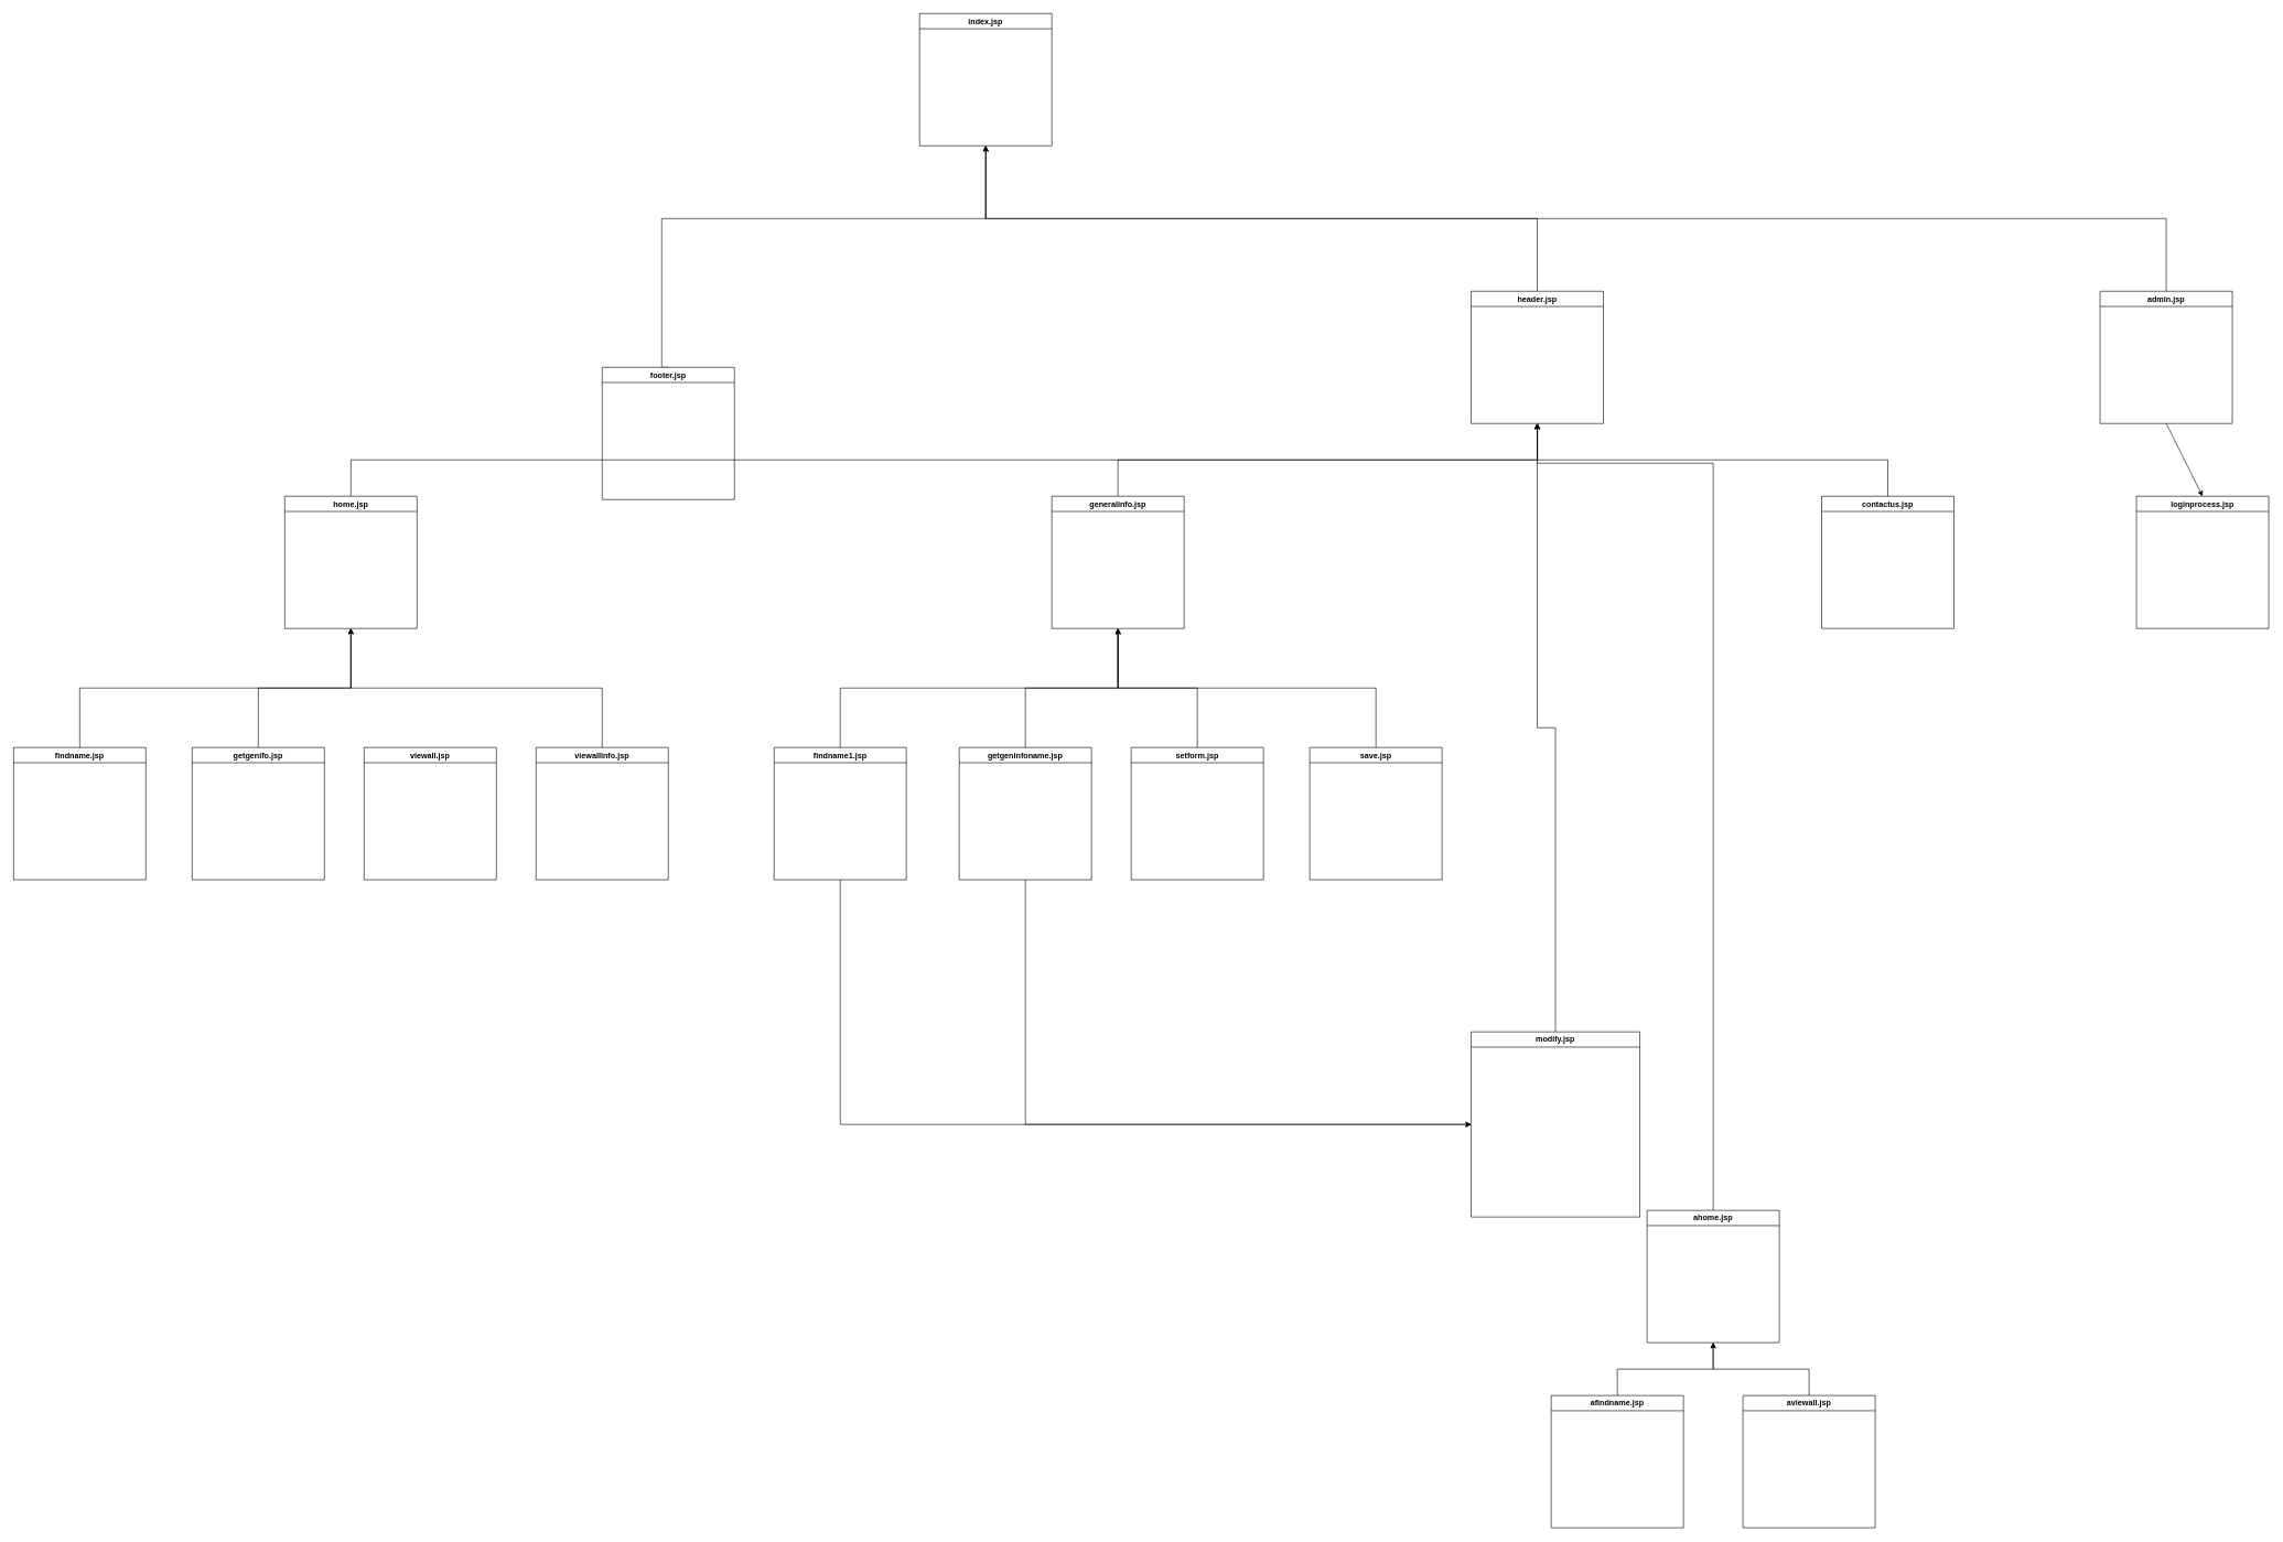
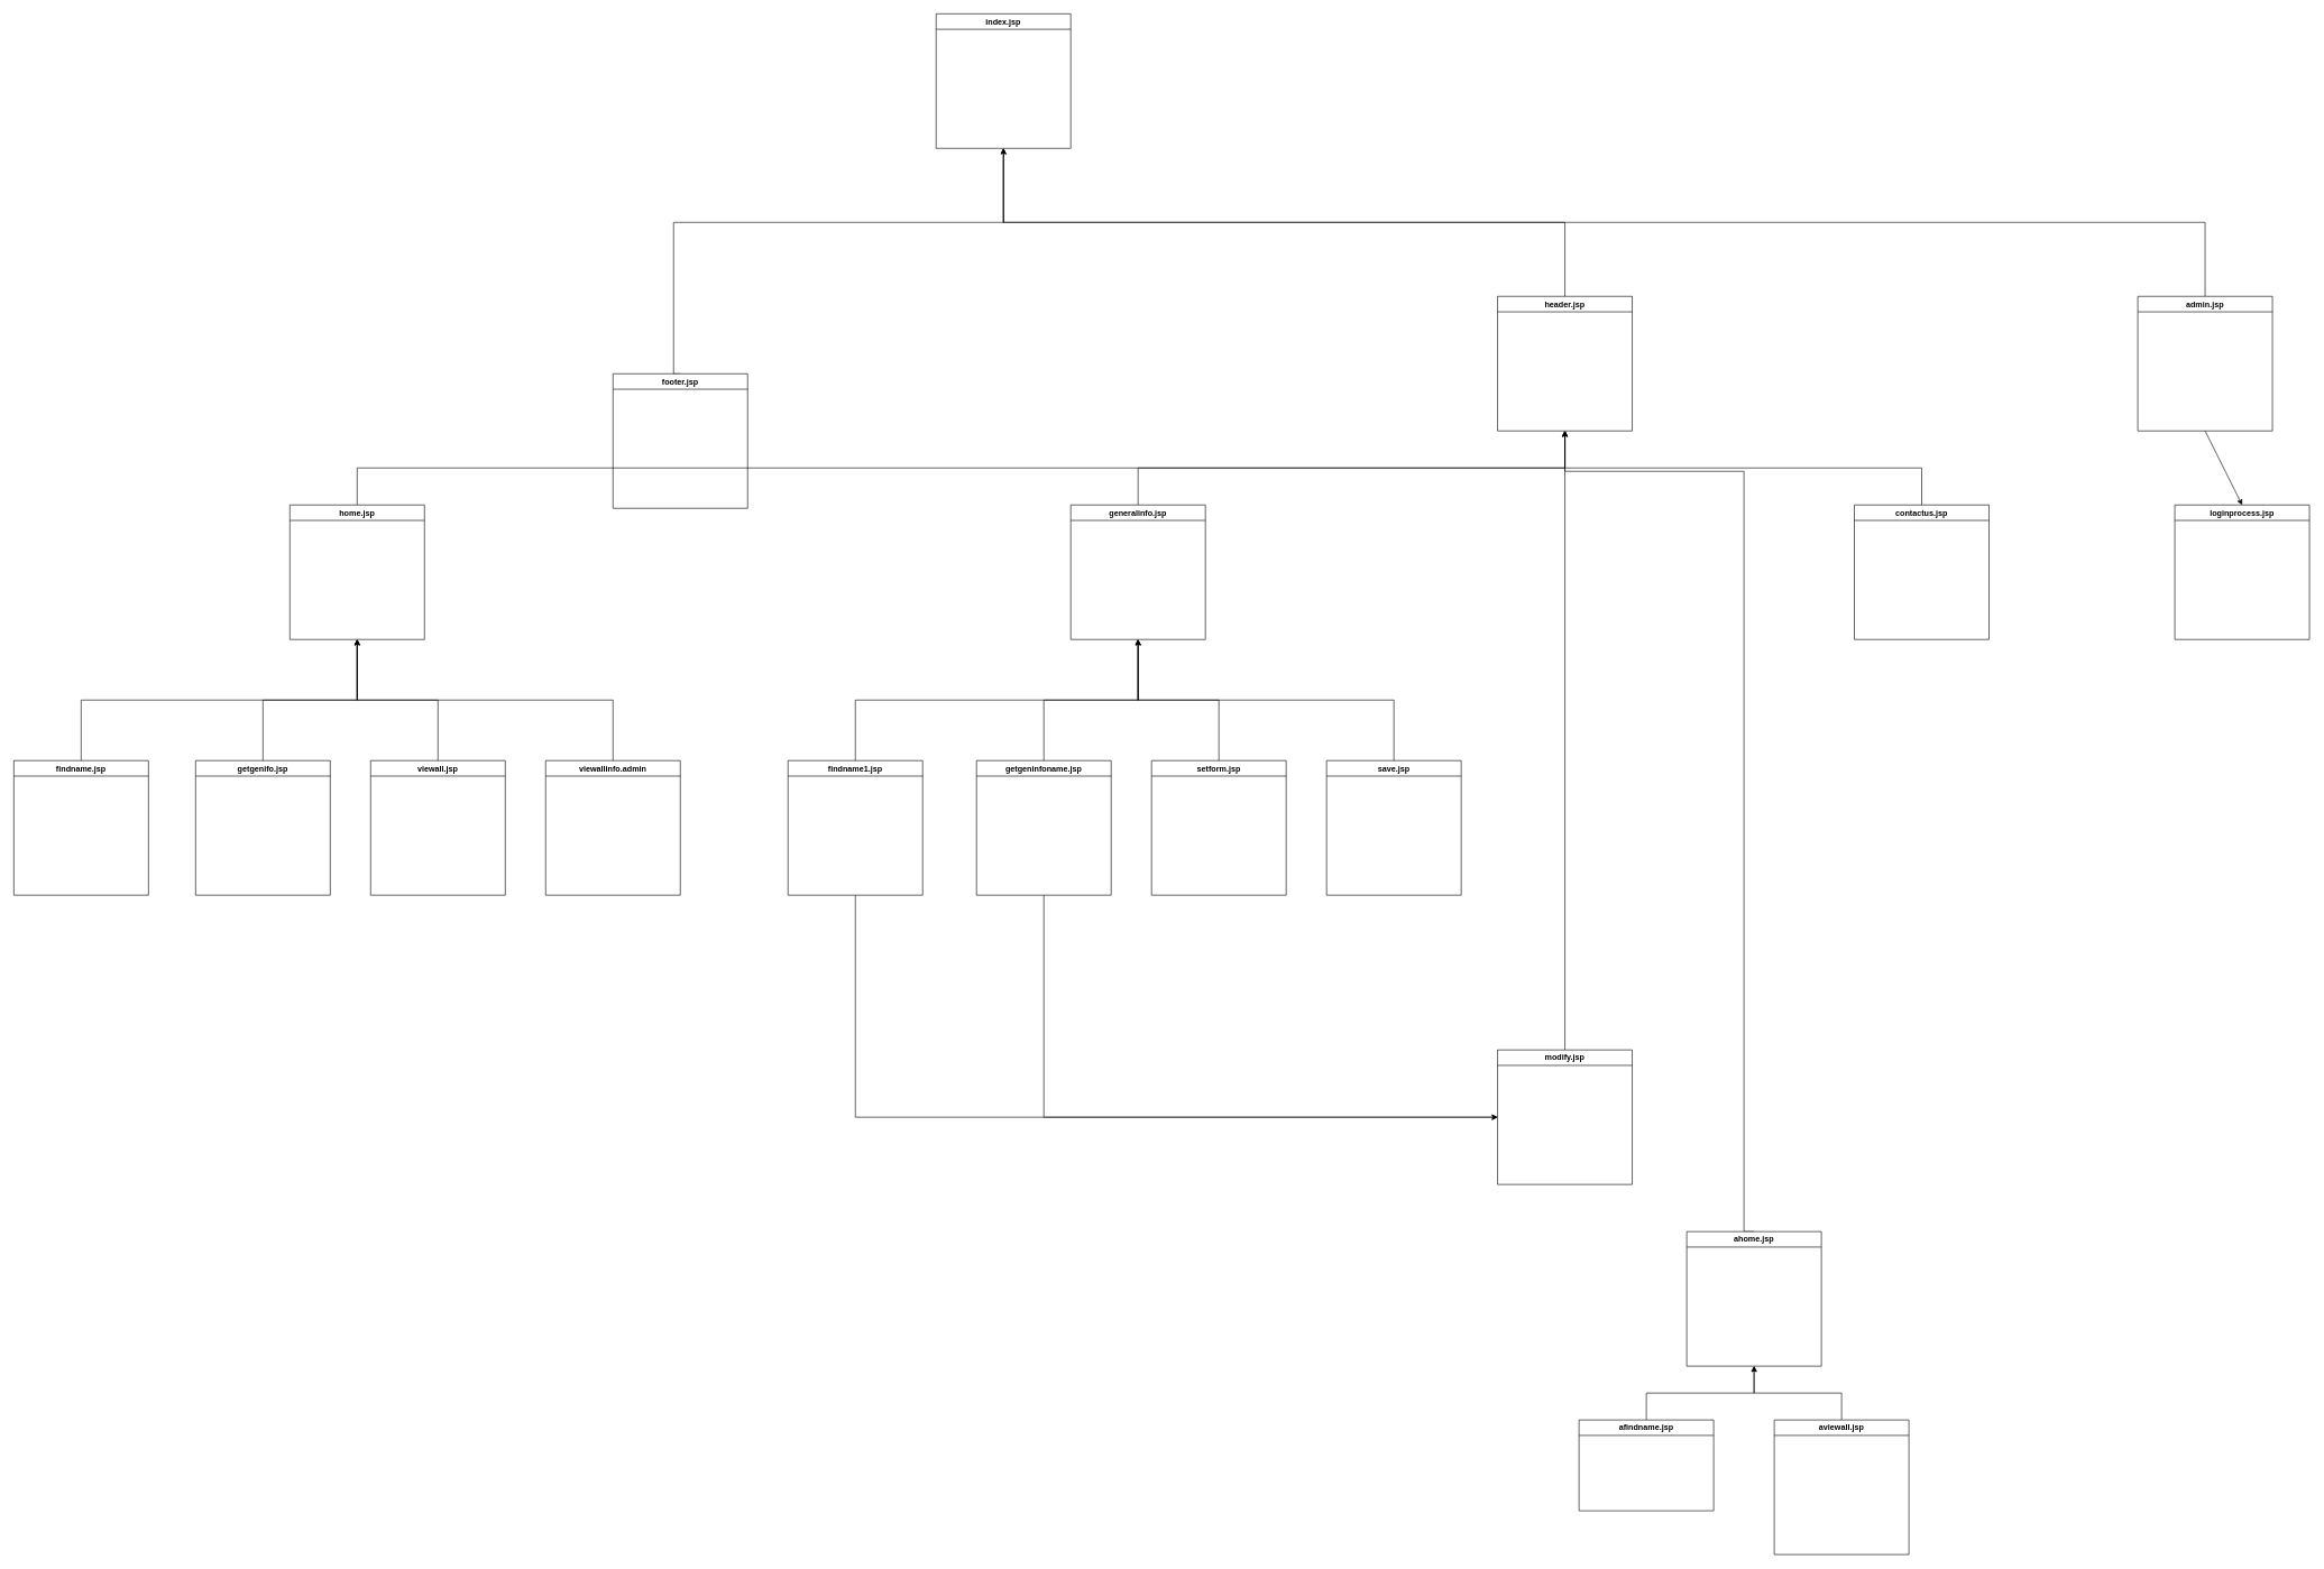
  <mxCell id="0" />
  <mxCell id="1" parent="0" />
  <mxCell id="2" value="index.jsp" style="swimlane;whiteSpace=wrap;html=1;" vertex="1" parent="1"><mxGeometry x="1390" y="20" width="200" height="200" as="geometry" /></mxCell>
  <mxCell id="3" style="edgeStyle=orthogonalEdgeStyle;rounded=0;orthogonalLoop=1;jettySize=auto;html=1;exitX=0.5;exitY=0;exitDx=0;exitDy=0;entryX=0.5;entryY=1;entryDx=0;entryDy=0;" edge="1" parent="1" source="4" target="16"><mxGeometry relative="1" as="geometry" /></mxCell>
  <mxCell id="4" value="home.jsp" style="swimlane;whiteSpace=wrap;html=1;" vertex="1" parent="1"><mxGeometry x="430" y="750" width="200" height="200" as="geometry" /></mxCell>
  <mxCell id="5" style="edgeStyle=orthogonalEdgeStyle;rounded=0;orthogonalLoop=1;jettySize=auto;html=1;exitX=0.5;exitY=0;exitDx=0;exitDy=0;entryX=0.5;entryY=1;entryDx=0;entryDy=0;" edge="1" parent="1" source="6" target="16"><mxGeometry relative="1" as="geometry" /></mxCell>
  <mxCell id="6" value="generalinfo.jsp" style="swimlane;whiteSpace=wrap;html=1;" vertex="1" parent="1"><mxGeometry x="1590" y="750" width="200" height="200" as="geometry" /></mxCell>
  <mxCell id="7" style="edgeStyle=orthogonalEdgeStyle;rounded=0;orthogonalLoop=1;jettySize=auto;html=1;exitX=0.5;exitY=0;exitDx=0;exitDy=0;entryX=0.5;entryY=1;entryDx=0;entryDy=0;" edge="1" parent="1" source="8" target="16"><mxGeometry relative="1" as="geometry" /></mxCell>
- <mxCell id="8" value="modify.jsp" style="swimlane;whiteSpace=wrap;html=1;" vertex="1" parent="1"><mxGeometry x="2224" y="1560" width="255" height="280" as="geometry" /></mxCell>
+ <mxCell id="8" value="modify.jsp" style="swimlane;whiteSpace=wrap;html=1;" vertex="1" parent="1"><mxGeometry x="2224" y="1560" width="200" height="200" as="geometry" /></mxCell>
  <mxCell id="9" style="edgeStyle=orthogonalEdgeStyle;rounded=0;orthogonalLoop=1;jettySize=auto;html=1;exitX=0.5;exitY=0;exitDx=0;exitDy=0;entryX=0.5;entryY=1;entryDx=0;entryDy=0;" edge="1" parent="1" source="10" target="16"><mxGeometry relative="1" as="geometry"><mxPoint x="2304" y="630" as="targetPoint" /><Array as="points"><mxPoint x="2590" y="700" /><mxPoint x="2324" y="700" /></Array></mxGeometry></mxCell>
- <mxCell id="10" value="ahome.jsp" style="swimlane;whiteSpace=wrap;html=1;" vertex="1" parent="1"><mxGeometry x="2490" y="1830" width="200" height="200" as="geometry" /></mxCell>
+ <mxCell id="10" value="ahome.jsp" style="swimlane;whiteSpace=wrap;html=1;" vertex="1" parent="1"><mxGeometry x="2505" y="1830" width="200" height="200" as="geometry" /></mxCell>
  <mxCell id="11" style="edgeStyle=orthogonalEdgeStyle;rounded=0;orthogonalLoop=1;jettySize=auto;html=1;exitX=0.5;exitY=0;exitDx=0;exitDy=0;entryX=0.5;entryY=1;entryDx=0;entryDy=0;" edge="1" parent="1" source="12" target="16"><mxGeometry relative="1" as="geometry" /></mxCell>
  <mxCell id="12" value="contactus.jsp" style="swimlane;whiteSpace=wrap;html=1;" vertex="1" parent="1"><mxGeometry x="2754" y="750" width="200" height="200" as="geometry" /></mxCell>
  <mxCell id="13" style="edgeStyle=orthogonalEdgeStyle;rounded=0;orthogonalLoop=1;jettySize=auto;html=1;exitX=0.5;exitY=0;exitDx=0;exitDy=0;entryX=0.5;entryY=1;entryDx=0;entryDy=0;" edge="1" parent="1" source="14" target="2"><mxGeometry relative="1" as="geometry" /></mxCell>
  <mxCell id="14" value="admin.jsp" style="swimlane;whiteSpace=wrap;html=1;" vertex="1" parent="1"><mxGeometry x="3175" y="440" width="200" height="200" as="geometry" /></mxCell>
  <mxCell id="15" style="edgeStyle=orthogonalEdgeStyle;rounded=0;orthogonalLoop=1;jettySize=auto;html=1;exitX=0.5;exitY=0;exitDx=0;exitDy=0;entryX=0.5;entryY=1;entryDx=0;entryDy=0;" edge="1" parent="1" source="16" target="2"><mxGeometry relative="1" as="geometry" /></mxCell>
  <mxCell id="16" value="header.jsp" style="swimlane;whiteSpace=wrap;html=1;startSize=23;" vertex="1" parent="1"><mxGeometry x="2224" y="440" width="200" height="200" as="geometry" /></mxCell>
  <mxCell id="17" value="loginprocess.jsp" style="swimlane;whiteSpace=wrap;html=1;" vertex="1" parent="1"><mxGeometry x="3230" y="750" width="200" height="200" as="geometry" /></mxCell>
  <mxCell id="18" value="" style="endArrow=classic;html=1;rounded=0;entryX=0.5;entryY=0;entryDx=0;entryDy=0;exitX=0.5;exitY=1;exitDx=0;exitDy=0;" edge="1" parent="1" source="14" target="17"><mxGeometry width="50" height="50" relative="1" as="geometry"><mxPoint x="3340" y="640" as="sourcePoint" /><mxPoint x="3355" y="650" as="targetPoint" /><Array as="points" /></mxGeometry></mxCell>
  <mxCell id="19" style="edgeStyle=orthogonalEdgeStyle;rounded=0;orthogonalLoop=1;jettySize=auto;html=1;exitX=0.5;exitY=0;exitDx=0;exitDy=0;entryX=0.5;entryY=1;entryDx=0;entryDy=0;" edge="1" parent="1" source="20" target="2"><mxGeometry relative="1" as="geometry"><Array as="points"><mxPoint x="1000" y="330" /><mxPoint x="1490" y="330" /></Array></mxGeometry></mxCell>
  <mxCell id="20" value="footer.jsp" style="swimlane;whiteSpace=wrap;html=1;" vertex="1" parent="1"><mxGeometry x="910" y="555" width="200" height="200" as="geometry" /></mxCell>
  <mxCell id="21" style="edgeStyle=orthogonalEdgeStyle;rounded=0;orthogonalLoop=1;jettySize=auto;html=1;exitX=0.5;exitY=0;exitDx=0;exitDy=0;entryX=0.5;entryY=1;entryDx=0;entryDy=0;" edge="1" parent="1" source="22" target="4"><mxGeometry relative="1" as="geometry" /></mxCell>
  <mxCell id="22" value="findname.jsp" style="swimlane;whiteSpace=wrap;html=1;" vertex="1" parent="1"><mxGeometry x="20" y="1130" width="200" height="200" as="geometry" /></mxCell>
  <mxCell id="23" style="edgeStyle=orthogonalEdgeStyle;rounded=0;orthogonalLoop=1;jettySize=auto;html=1;exitX=0.5;exitY=0;exitDx=0;exitDy=0;entryX=0.5;entryY=1;entryDx=0;entryDy=0;" edge="1" parent="1" source="24" target="4"><mxGeometry relative="1" as="geometry" /></mxCell>
  <mxCell id="24" value="getgenifo.jsp" style="swimlane;whiteSpace=wrap;html=1;" vertex="1" parent="1"><mxGeometry x="290" y="1130" width="200" height="200" as="geometry" /></mxCell>
+ <mxCell id="25" style="edgeStyle=orthogonalEdgeStyle;rounded=0;orthogonalLoop=1;jettySize=auto;html=1;exitX=0.5;exitY=0;exitDx=0;exitDy=0;entryX=0.5;entryY=1;entryDx=0;entryDy=0;" edge="1" parent="1" source="26" target="4"><mxGeometry relative="1" as="geometry" /></mxCell>
  <mxCell id="26" value="viewall.jsp" style="swimlane;whiteSpace=wrap;html=1;" vertex="1" parent="1"><mxGeometry x="550" y="1130" width="200" height="200" as="geometry" /></mxCell>
  <mxCell id="27" style="edgeStyle=orthogonalEdgeStyle;rounded=0;orthogonalLoop=1;jettySize=auto;html=1;exitX=0.5;exitY=0;exitDx=0;exitDy=0;entryX=0.5;entryY=1;entryDx=0;entryDy=0;" edge="1" parent="1" source="28" target="4"><mxGeometry relative="1" as="geometry" /></mxCell>
- <mxCell id="28" value="viewallinfo.jsp" style="swimlane;whiteSpace=wrap;html=1;" vertex="1" parent="1"><mxGeometry x="810" y="1130" width="200" height="200" as="geometry" /></mxCell>
+ <mxCell id="28" value="viewallinfo.admin" style="swimlane;whiteSpace=wrap;html=1;" vertex="1" parent="1"><mxGeometry x="810" y="1130" width="200" height="200" as="geometry" /></mxCell>
  <mxCell id="29" style="edgeStyle=orthogonalEdgeStyle;rounded=0;orthogonalLoop=1;jettySize=auto;html=1;exitX=0.5;exitY=0;exitDx=0;exitDy=0;entryX=0.5;entryY=1;entryDx=0;entryDy=0;" edge="1" parent="1" source="31" target="6"><mxGeometry relative="1" as="geometry" /></mxCell>
  <mxCell id="30" style="edgeStyle=orthogonalEdgeStyle;rounded=0;orthogonalLoop=1;jettySize=auto;html=1;exitX=0.5;exitY=1;exitDx=0;exitDy=0;entryX=0;entryY=0.5;entryDx=0;entryDy=0;" edge="1" parent="1" source="31" target="8"><mxGeometry relative="1" as="geometry" /></mxCell>
  <mxCell id="31" value="findname1.jsp" style="swimlane;whiteSpace=wrap;html=1;" vertex="1" parent="1"><mxGeometry x="1170" y="1130" width="200" height="200" as="geometry" /></mxCell>
  <mxCell id="32" style="edgeStyle=orthogonalEdgeStyle;rounded=0;orthogonalLoop=1;jettySize=auto;html=1;exitX=0.5;exitY=0;exitDx=0;exitDy=0;entryX=0.5;entryY=1;entryDx=0;entryDy=0;" edge="1" parent="1" source="34" target="6"><mxGeometry relative="1" as="geometry" /></mxCell>
  <mxCell id="33" style="edgeStyle=orthogonalEdgeStyle;rounded=0;orthogonalLoop=1;jettySize=auto;html=1;exitX=0.5;exitY=1;exitDx=0;exitDy=0;entryX=0;entryY=0.5;entryDx=0;entryDy=0;" edge="1" parent="1" source="34" target="8"><mxGeometry relative="1" as="geometry" /></mxCell>
  <mxCell id="34" value="getgeninfoname.jsp" style="swimlane;whiteSpace=wrap;html=1;" vertex="1" parent="1"><mxGeometry x="1450" y="1130" width="200" height="200" as="geometry" /></mxCell>
  <mxCell id="35" style="edgeStyle=orthogonalEdgeStyle;rounded=0;orthogonalLoop=1;jettySize=auto;html=1;exitX=0.5;exitY=0;exitDx=0;exitDy=0;entryX=0.5;entryY=1;entryDx=0;entryDy=0;" edge="1" parent="1" source="36" target="6"><mxGeometry relative="1" as="geometry" /></mxCell>
  <mxCell id="36" value="setform.jsp" style="swimlane;whiteSpace=wrap;html=1;" vertex="1" parent="1"><mxGeometry x="1710" y="1130" width="200" height="200" as="geometry" /></mxCell>
  <mxCell id="37" style="edgeStyle=orthogonalEdgeStyle;rounded=0;orthogonalLoop=1;jettySize=auto;html=1;exitX=0.5;exitY=0;exitDx=0;exitDy=0;entryX=0.5;entryY=1;entryDx=0;entryDy=0;" edge="1" parent="1" source="38" target="6"><mxGeometry relative="1" as="geometry" /></mxCell>
- <mxCell id="38" value="save.jsp" style="swimlane;whiteSpace=wrap;html=1;" vertex="1" parent="1"><mxGeometry x="1980" y="1130" width="200" height="200" as="geometry" /></mxCell>
+ <mxCell id="38" value="save.jsp" style="swimlane;whiteSpace=wrap;html=1;" vertex="1" parent="1"><mxGeometry x="1970" y="1130" width="200" height="200" as="geometry" /></mxCell>
  <mxCell id="39" style="edgeStyle=orthogonalEdgeStyle;rounded=0;orthogonalLoop=1;jettySize=auto;html=1;exitX=0.5;exitY=0;exitDx=0;exitDy=0;entryX=0.5;entryY=1;entryDx=0;entryDy=0;" edge="1" parent="1" source="40" target="10"><mxGeometry relative="1" as="geometry" /></mxCell>
- <mxCell id="40" value="afindname.jsp" style="swimlane;whiteSpace=wrap;html=1;" vertex="1" parent="1"><mxGeometry x="2345" y="2110" width="200" height="200" as="geometry" /></mxCell>
+ <mxCell id="40" value="afindname.jsp" style="swimlane;whiteSpace=wrap;html=1;" vertex="1" parent="1"><mxGeometry x="2345" y="2110" width="200" height="135" as="geometry" /></mxCell>
  <mxCell id="41" style="edgeStyle=orthogonalEdgeStyle;rounded=0;orthogonalLoop=1;jettySize=auto;html=1;exitX=0.5;exitY=0;exitDx=0;exitDy=0;entryX=0.5;entryY=1;entryDx=0;entryDy=0;" edge="1" parent="1" source="42" target="10"><mxGeometry relative="1" as="geometry" /></mxCell>
  <mxCell id="42" value="aviewall.jsp" style="swimlane;whiteSpace=wrap;html=1;" vertex="1" parent="1"><mxGeometry x="2635" y="2110" width="200" height="200" as="geometry" /></mxCell>
